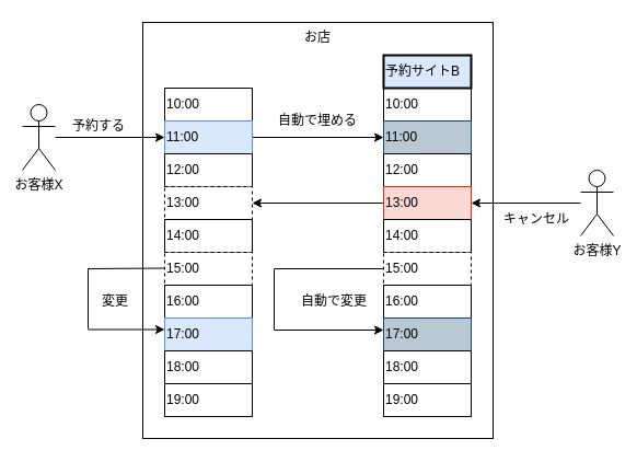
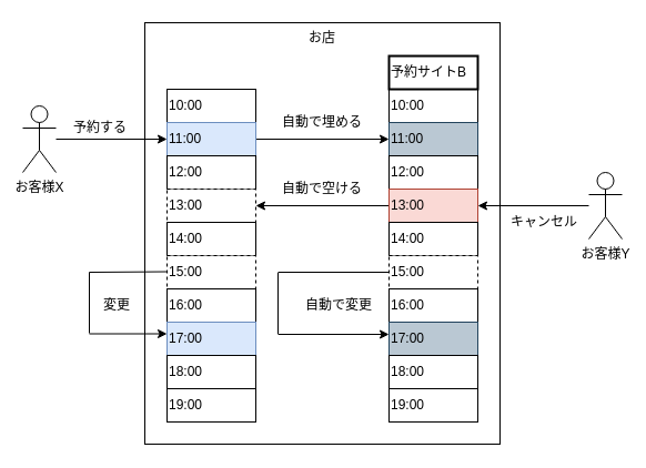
  <mxCell id="0" />
  <mxCell id="1" parent="0" />
  <mxCell id="2" value="お店" style="rounded=0;whiteSpace=wrap;html=1;glass=0;gradientColor=#ffffff;gradientDirection=east;verticalAlign=top;" parent="1" vertex="1"><mxGeometry x="130" y="20" width="320" height="380" as="geometry" /></mxCell>
  <mxCell id="3" value="10:00" style="rounded=0;whiteSpace=wrap;html=1;align=left;verticalAlign=middle;" parent="1" vertex="1"><mxGeometry x="150" y="80" width="80" height="30" as="geometry" /></mxCell>
  <mxCell id="4" style="edgeStyle=none;html=1;exitX=1;exitY=0.5;exitDx=0;exitDy=0;entryX=0;entryY=0.5;entryDx=0;entryDy=0;" parent="1" source="5" target="15" edge="1"><mxGeometry relative="1" as="geometry" /></mxCell>
  <mxCell id="5" value="11:00" style="rounded=0;whiteSpace=wrap;html=1;align=left;verticalAlign=middle;fillColor=#dae8fc;strokeColor=#6c8ebf;" parent="1" vertex="1"><mxGeometry x="150" y="110" width="80" height="30" as="geometry" /></mxCell>
  <mxCell id="6" value="12:00" style="rounded=0;whiteSpace=wrap;html=1;align=left;verticalAlign=middle;" parent="1" vertex="1"><mxGeometry x="150" y="140" width="80" height="30" as="geometry" /></mxCell>
  <mxCell id="7" value="13:00" style="rounded=0;whiteSpace=wrap;html=1;align=left;verticalAlign=middle;dashed=1;" parent="1" vertex="1"><mxGeometry x="150" y="170" width="80" height="30" as="geometry" /></mxCell>
  <mxCell id="8" value="14:00" style="rounded=0;whiteSpace=wrap;html=1;align=left;verticalAlign=middle;" parent="1" vertex="1"><mxGeometry x="150" y="200" width="80" height="30" as="geometry" /></mxCell>
  <mxCell id="9" value="15:00" style="rounded=0;whiteSpace=wrap;html=1;align=left;verticalAlign=middle;gradientDirection=east;dashed=1;" parent="1" vertex="1"><mxGeometry x="150" y="230" width="80" height="30" as="geometry" /></mxCell>
  <mxCell id="10" value="16:00" style="rounded=0;whiteSpace=wrap;html=1;align=left;verticalAlign=middle;" parent="1" vertex="1"><mxGeometry x="150" y="260" width="80" height="30" as="geometry" /></mxCell>
  <mxCell id="11" value="17:00" style="rounded=0;whiteSpace=wrap;html=1;align=left;verticalAlign=middle;fillColor=#dae8fc;strokeColor=#6c8ebf;" parent="1" vertex="1"><mxGeometry x="150" y="290" width="80" height="30" as="geometry" /></mxCell>
  <mxCell id="12" value="18:00" style="rounded=0;whiteSpace=wrap;html=1;align=left;verticalAlign=middle;" parent="1" vertex="1"><mxGeometry x="150" y="320" width="80" height="30" as="geometry" /></mxCell>
  <mxCell id="13" value="19:00" style="rounded=0;whiteSpace=wrap;html=1;align=left;verticalAlign=middle;" parent="1" vertex="1"><mxGeometry x="150" y="350" width="80" height="30" as="geometry" /></mxCell>
  <mxCell id="14" value="10:00" style="rounded=0;whiteSpace=wrap;html=1;align=left;verticalAlign=middle;" parent="1" vertex="1"><mxGeometry x="350" y="80" width="80" height="30" as="geometry" /></mxCell>
  <mxCell id="15" value="11:00" style="rounded=0;whiteSpace=wrap;html=1;align=left;verticalAlign=middle;glass=0;fillColor=#bac8d3;strokeColor=#23445d;gradientDirection=east;" parent="1" vertex="1"><mxGeometry x="350" y="110" width="80" height="30" as="geometry" /></mxCell>
  <mxCell id="16" value="12:00" style="rounded=0;whiteSpace=wrap;html=1;align=left;verticalAlign=middle;" parent="1" vertex="1"><mxGeometry x="350" y="140" width="80" height="30" as="geometry" /></mxCell>
  <mxCell id="17" style="edgeStyle=none;html=1;exitX=0;exitY=0.5;exitDx=0;exitDy=0;entryX=1;entryY=0.5;entryDx=0;entryDy=0;" parent="1" source="18" target="7" edge="1"><mxGeometry relative="1" as="geometry" /></mxCell>
  <mxCell id="18" value="13:00" style="rounded=0;whiteSpace=wrap;html=1;align=left;verticalAlign=middle;fillColor=#fad9d5;strokeColor=#ae4132;" parent="1" vertex="1"><mxGeometry x="350" y="170" width="80" height="30" as="geometry" /></mxCell>
  <mxCell id="19" value="14:00" style="rounded=0;whiteSpace=wrap;html=1;align=left;verticalAlign=middle;" parent="1" vertex="1"><mxGeometry x="350" y="200" width="80" height="30" as="geometry" /></mxCell>
  <mxCell id="20" value="15:00" style="rounded=0;whiteSpace=wrap;html=1;align=left;verticalAlign=middle;dashed=1;" parent="1" vertex="1"><mxGeometry x="350" y="230" width="80" height="30" as="geometry" /></mxCell>
  <mxCell id="21" value="16:00" style="rounded=0;whiteSpace=wrap;html=1;align=left;verticalAlign=middle;" parent="1" vertex="1"><mxGeometry x="350" y="260" width="80" height="30" as="geometry" /></mxCell>
  <mxCell id="22" value="17:00" style="rounded=0;whiteSpace=wrap;html=1;align=left;verticalAlign=middle;fillColor=#bac8d3;strokeColor=#23445d;" parent="1" vertex="1"><mxGeometry x="350" y="290" width="80" height="30" as="geometry" /></mxCell>
  <mxCell id="23" value="18:00" style="rounded=0;whiteSpace=wrap;html=1;align=left;verticalAlign=middle;" parent="1" vertex="1"><mxGeometry x="350" y="320" width="80" height="30" as="geometry" /></mxCell>
  <mxCell id="24" value="19:00" style="rounded=0;whiteSpace=wrap;html=1;align=left;verticalAlign=middle;" parent="1" vertex="1"><mxGeometry x="350" y="350" width="80" height="30" as="geometry" /></mxCell>
- <mxCell id="25" value="予約サイトB" style="rounded=0;whiteSpace=wrap;html=1;align=left;verticalAlign=middle;strokeWidth=2;fillColor=#dae8fc;" parent="1" vertex="1"><mxGeometry x="350" y="50" width="80" height="30" as="geometry" /></mxCell>
+ <mxCell id="25" value="予約サイトB" style="rounded=0;whiteSpace=wrap;html=1;align=left;verticalAlign=middle;strokeWidth=2;" parent="1" vertex="1"><mxGeometry x="350" y="50" width="80" height="30" as="geometry" /></mxCell>
  <mxCell id="26" value="自動で埋める" style="text;html=1;strokeColor=none;fillColor=none;align=center;verticalAlign=middle;whiteSpace=wrap;rounded=0;glass=0;" parent="1" vertex="1"><mxGeometry x="250" y="95" width="80" height="30" as="geometry" /></mxCell>
  <mxCell id="27" value="お客様X" style="shape=umlActor;verticalLabelPosition=bottom;verticalAlign=top;html=1;outlineConnect=0;glass=0;gradientColor=#ffffff;gradientDirection=east;" parent="1" vertex="1"><mxGeometry x="20" y="95" width="30" height="60" as="geometry" /></mxCell>
  <mxCell id="28" value="お客様Y" style="shape=umlActor;verticalLabelPosition=bottom;verticalAlign=top;html=1;outlineConnect=0;glass=0;gradientColor=#ffffff;gradientDirection=east;" parent="1" vertex="1"><mxGeometry x="530" y="155" width="30" height="60" as="geometry" /></mxCell>
  <mxCell id="29" value="キャンセル" style="text;html=1;strokeColor=none;fillColor=none;align=center;verticalAlign=middle;whiteSpace=wrap;rounded=0;glass=0;" parent="1" vertex="1"><mxGeometry x="450" y="185" width="80" height="30" as="geometry" /></mxCell>
  <mxCell id="30" value="予約する" style="text;html=1;strokeColor=none;fillColor=none;align=center;verticalAlign=middle;whiteSpace=wrap;rounded=0;glass=0;" parent="1" vertex="1"><mxGeometry x="50" y="100" width="80" height="30" as="geometry" /></mxCell>
  <mxCell id="31" value="" style="endArrow=classic;html=1;entryX=0;entryY=0.5;entryDx=0;entryDy=0;" parent="1" source="27" target="5" edge="1"><mxGeometry width="50" height="50" relative="1" as="geometry"><mxPoint x="330" y="260" as="sourcePoint" /><mxPoint x="380" y="210" as="targetPoint" /></mxGeometry></mxCell>
  <mxCell id="32" value="" style="endArrow=classic;html=1;entryX=1;entryY=0.5;entryDx=0;entryDy=0;" parent="1" source="28" target="18" edge="1"><mxGeometry width="50" height="50" relative="1" as="geometry"><mxPoint x="330" y="260" as="sourcePoint" /><mxPoint x="380" y="210" as="targetPoint" /></mxGeometry></mxCell>
+ <mxCell id="33" value="自動で空ける" style="text;html=1;strokeColor=none;fillColor=none;align=center;verticalAlign=middle;whiteSpace=wrap;rounded=0;glass=0;" parent="1" vertex="1"><mxGeometry x="240" y="155" width="100" height="30" as="geometry" /></mxCell>
  <mxCell id="34" value="" style="endArrow=none;html=1;" parent="1" edge="1"><mxGeometry width="50" height="50" relative="1" as="geometry"><mxPoint x="80" y="245" as="sourcePoint" /><mxPoint x="150" y="244.5" as="targetPoint" /></mxGeometry></mxCell>
  <mxCell id="35" value="" style="endArrow=classic;html=1;" parent="1" edge="1"><mxGeometry width="50" height="50" relative="1" as="geometry"><mxPoint x="80" y="300.5" as="sourcePoint" /><mxPoint x="150" y="300.5" as="targetPoint" /></mxGeometry></mxCell>
  <mxCell id="36" value="" style="endArrow=none;html=1;endSize=3;" parent="1" edge="1"><mxGeometry width="50" height="50" relative="1" as="geometry"><mxPoint x="80" y="300" as="sourcePoint" /><mxPoint x="80" y="245" as="targetPoint" /></mxGeometry></mxCell>
  <mxCell id="37" value="変更" style="text;html=1;strokeColor=none;fillColor=none;align=center;verticalAlign=middle;whiteSpace=wrap;rounded=0;glass=0;" parent="1" vertex="1"><mxGeometry x="90" y="260" width="30" height="30" as="geometry" /></mxCell>
  <mxCell id="38" value="" style="endArrow=none;html=1;" parent="1" edge="1"><mxGeometry width="50" height="50" relative="1" as="geometry"><mxPoint x="250" y="245" as="sourcePoint" /><mxPoint x="350" y="245" as="targetPoint" /></mxGeometry></mxCell>
  <mxCell id="39" value="" style="endArrow=classic;html=1;" parent="1" edge="1"><mxGeometry width="50" height="50" relative="1" as="geometry"><mxPoint x="250" y="301" as="sourcePoint" /><mxPoint x="350" y="301" as="targetPoint" /></mxGeometry></mxCell>
  <mxCell id="40" value="" style="endArrow=none;html=1;endSize=3;" parent="1" edge="1"><mxGeometry width="50" height="50" relative="1" as="geometry"><mxPoint x="250" y="300.5" as="sourcePoint" /><mxPoint x="250" y="245.5" as="targetPoint" /></mxGeometry></mxCell>
  <mxCell id="41" value="自動で変更" style="text;html=1;strokeColor=none;fillColor=none;align=center;verticalAlign=middle;whiteSpace=wrap;rounded=0;glass=0;" parent="1" vertex="1"><mxGeometry x="270" y="260" width="70" height="30" as="geometry" /></mxCell>
